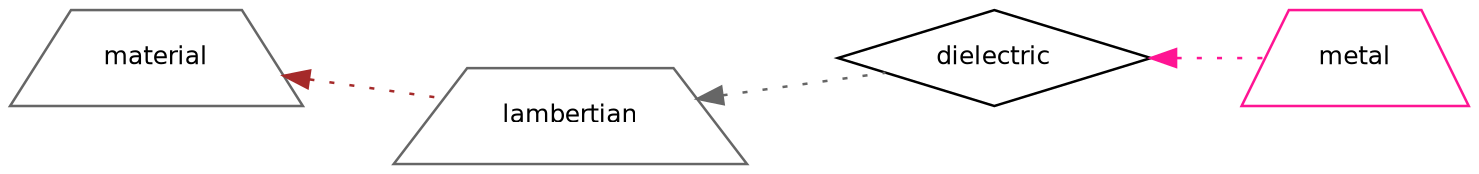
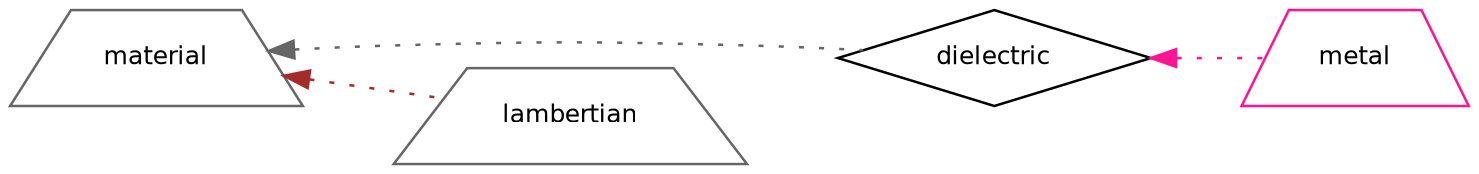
  digraph {
    rankdir=LR
    node [color=gray40 fillcolor=white fontname=Helvetica fontsize=10 shape=trapezium style=filled]
    edge [dir=back fontname=Helvetica fontsize=10 labelfontname=Helvetica labelfontsize=10 style=dotted]
    n1 [height=0.2 label=material width=0.4]
    n2 [color=black height=0.2 label=dielectric shape=diamond width=0.4]
    n3 [height=0.2 label=lambertian width=0.4]
    n4 [color=deeppink height=0.2 label=metal width=0.4]
-   n3 -> n2 [color=gray40]
+   n1 -> n2 [color=gray40]
    n1 -> n3 [color=brown]
    n2 -> n4 [color=deeppink]
  }
